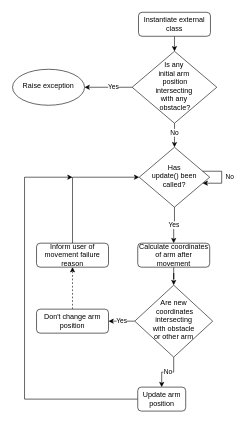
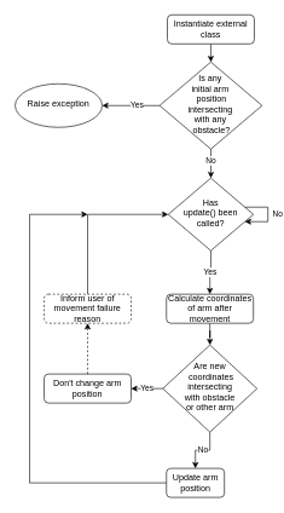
  <mxCell id="0" />
  <mxCell id="1" parent="0" />
  <mxCell id="2" value="" style="edgeStyle=orthogonalEdgeStyle;rounded=0;orthogonalLoop=1;jettySize=auto;html=1;" edge="1" parent="1" source="3" target="14"><mxGeometry x="-0.023" y="-20" relative="1" as="geometry"><mxPoint x="20" y="20" as="offset" /></mxGeometry></mxCell>
  <mxCell id="3" value="Instantiate external class" style="rounded=1;whiteSpace=wrap;html=1;fontSize=12;glass=0;strokeWidth=1;shadow=0;" parent="1" vertex="1"><mxGeometry x="230" y="20" width="120" height="40" as="geometry" /></mxCell>
  <mxCell id="4" value="Yes" style="edgeStyle=orthogonalEdgeStyle;rounded=0;orthogonalLoop=1;jettySize=auto;html=1;" edge="1" parent="1" source="5" target="20"><mxGeometry relative="1" as="geometry"><mxPoint x="290" y="405" as="targetPoint" /></mxGeometry></mxCell>
  <mxCell id="5" value="Has&lt;br&gt;update() been&lt;br&gt;called?" style="rhombus;whiteSpace=wrap;html=1;shadow=0;fontFamily=Helvetica;fontSize=12;align=center;strokeWidth=1;spacing=6;spacingTop=-4;" parent="1" vertex="1"><mxGeometry x="231.24" y="245" width="117.5" height="100" as="geometry" /></mxCell>
  <mxCell id="6" value="No" style="edgeStyle=orthogonalEdgeStyle;rounded=0;orthogonalLoop=1;jettySize=auto;html=1;" edge="1" parent="1" source="8" target="10"><mxGeometry relative="1" as="geometry" /></mxCell>
  <mxCell id="7" value="Yes" style="edgeStyle=orthogonalEdgeStyle;rounded=0;orthogonalLoop=1;jettySize=auto;html=1;" edge="1" parent="1" source="8" target="18"><mxGeometry relative="1" as="geometry" /></mxCell>
  <mxCell id="8" value="Are new&lt;br&gt;&amp;nbsp;coordinates intersecting &lt;br&gt;with obstacle &lt;br&gt;or other arm" style="rhombus;whiteSpace=wrap;html=1;shadow=0;fontFamily=Helvetica;fontSize=12;align=center;strokeWidth=1;spacing=6;spacingTop=-4;" parent="1" vertex="1"><mxGeometry x="223.74" y="475" width="130" height="120" as="geometry" /></mxCell>
  <mxCell id="9" style="edgeStyle=orthogonalEdgeStyle;rounded=0;orthogonalLoop=1;jettySize=auto;html=1;" edge="1" parent="1" source="10"><mxGeometry relative="1" as="geometry"><mxPoint x="120" y="295" as="targetPoint" /><Array as="points"><mxPoint x="40" y="665" /><mxPoint x="40" y="295" /></Array></mxGeometry></mxCell>
  <mxCell id="10" value="Update arm position" style="rounded=1;whiteSpace=wrap;html=1;fontSize=12;glass=0;strokeWidth=1;shadow=0;" parent="1" vertex="1"><mxGeometry x="228.74" y="645" width="80" height="40" as="geometry" /></mxCell>
  <mxCell id="11" value="No" style="edgeStyle=orthogonalEdgeStyle;rounded=0;orthogonalLoop=1;jettySize=auto;html=1;" edge="1" parent="1" source="5" target="5"><mxGeometry y="13" relative="1" as="geometry"><mxPoint as="offset" /></mxGeometry></mxCell>
  <mxCell id="12" value="Yes" style="edgeStyle=orthogonalEdgeStyle;rounded=0;orthogonalLoop=1;jettySize=auto;html=1;" edge="1" parent="1" source="14" target="15"><mxGeometry x="-0.215" relative="1" as="geometry"><mxPoint as="offset" /></mxGeometry></mxCell>
  <mxCell id="13" value="No" style="edgeStyle=orthogonalEdgeStyle;rounded=0;orthogonalLoop=1;jettySize=auto;html=1;" edge="1" parent="1" source="14" target="5"><mxGeometry x="-0.2" relative="1" as="geometry"><mxPoint as="offset" /></mxGeometry></mxCell>
  <mxCell id="14" value="Is any &lt;br&gt;initial arm&lt;br&gt;&amp;nbsp;position &lt;br&gt;intersecting &lt;br&gt;with any&lt;br&gt;&amp;nbsp;obstacle?" style="rhombus;whiteSpace=wrap;html=1;shadow=0;fontFamily=Helvetica;fontSize=12;align=center;strokeWidth=1;spacing=6;spacingTop=-4;" vertex="1" parent="1"><mxGeometry x="219.37" y="85" width="141.25" height="120" as="geometry" /></mxCell>
  <mxCell id="15" value="Raise exception" style="ellipse;whiteSpace=wrap;html=1;shadow=0;strokeWidth=1;spacing=6;spacingTop=-4;" vertex="1" parent="1"><mxGeometry x="20" y="115" width="120" height="60" as="geometry" /></mxCell>
  <mxCell id="16" style="edgeStyle=orthogonalEdgeStyle;rounded=0;orthogonalLoop=1;jettySize=auto;html=1;entryX=0;entryY=0.5;entryDx=0;entryDy=0;startArrow=none;exitX=0.5;exitY=0;exitDx=0;exitDy=0;" edge="1" parent="1" source="21" target="5"><mxGeometry relative="1" as="geometry"><Array as="points"><mxPoint x="120" y="295" /></Array></mxGeometry></mxCell>
  <mxCell id="17" value="" style="edgeStyle=orthogonalEdgeStyle;rounded=0;orthogonalLoop=1;jettySize=auto;html=1;dashed=1;" edge="1" parent="1" source="18" target="21"><mxGeometry relative="1" as="geometry" /></mxCell>
  <mxCell id="18" value="Don't change arm position" style="rounded=1;whiteSpace=wrap;html=1;fontSize=12;glass=0;strokeWidth=1;shadow=0;" vertex="1" parent="1"><mxGeometry x="60" y="515" width="120" height="40" as="geometry" /></mxCell>
  <mxCell id="19" style="edgeStyle=orthogonalEdgeStyle;rounded=0;orthogonalLoop=1;jettySize=auto;html=1;entryX=0.5;entryY=0;entryDx=0;entryDy=0;" edge="1" parent="1" source="20" target="8"><mxGeometry relative="1" as="geometry" /></mxCell>
  <mxCell id="20" value="Calculate coordinates of arm after movement" style="rounded=1;whiteSpace=wrap;html=1;fontSize=12;glass=0;strokeWidth=1;shadow=0;" vertex="1" parent="1"><mxGeometry x="228.74" y="405" width="120" height="40" as="geometry" /></mxCell>
- <mxCell id="21" value="Inform user of movement failure reason" style="rounded=1;whiteSpace=wrap;html=1;fontSize=12;glass=0;strokeWidth=1;shadow=0;" vertex="1" parent="1"><mxGeometry x="60" y="405" width="120" height="40" as="geometry" /></mxCell>
+ <mxCell id="21" value="Inform user of movement failure reason" style="rounded=1;whiteSpace=wrap;html=1;fontSize=12;glass=0;strokeWidth=1;shadow=0;dashed=1;" vertex="1" parent="1"><mxGeometry x="60" y="405" width="120" height="40" as="geometry" /></mxCell>
